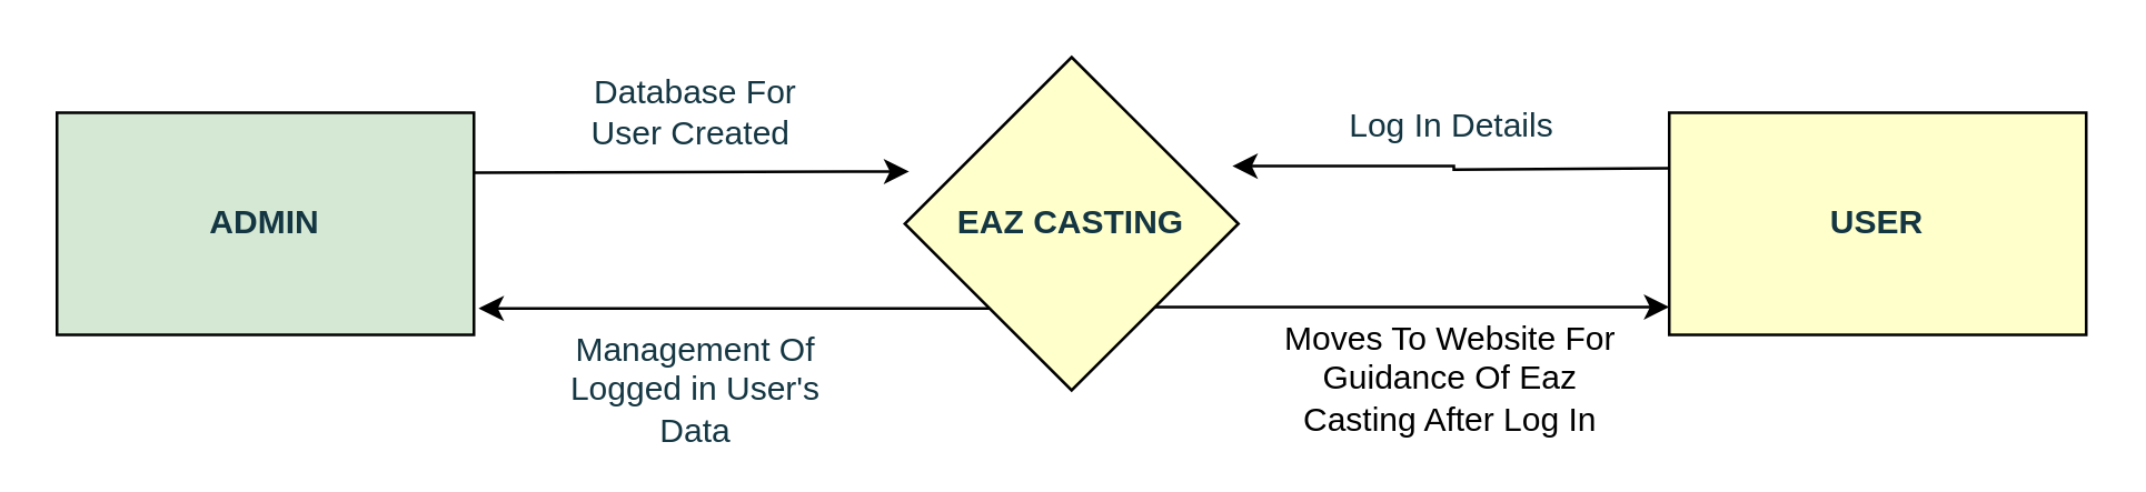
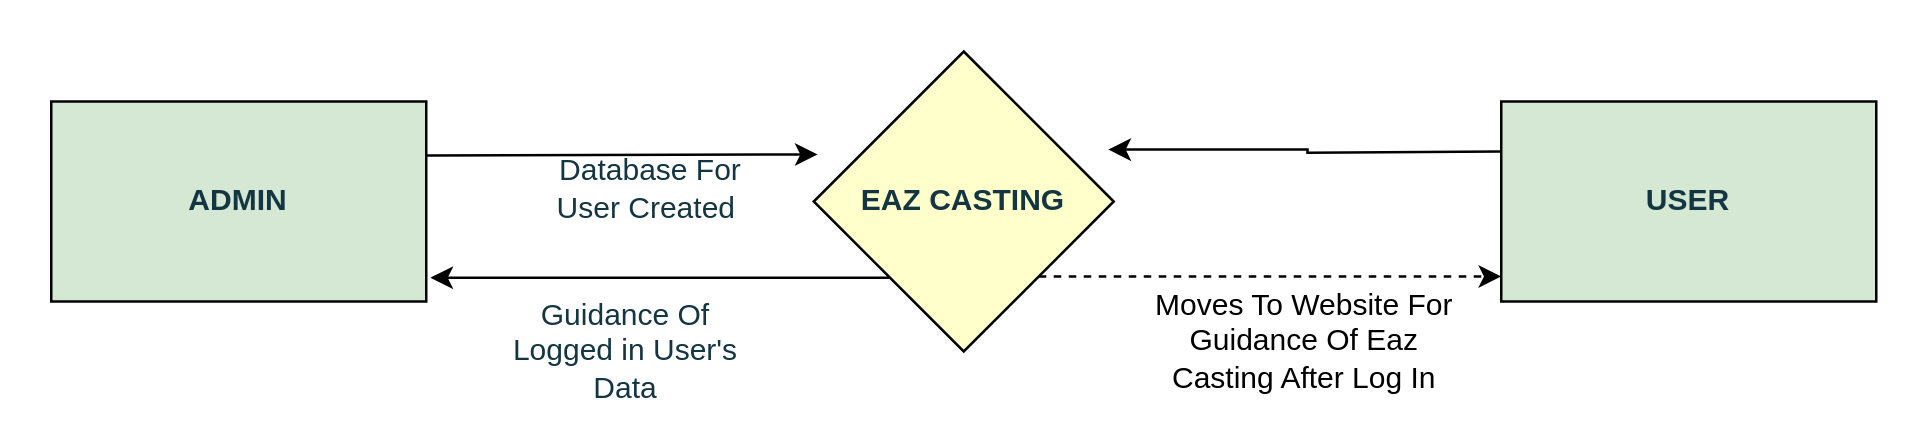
  <mxCell id="0" />
  <mxCell id="1" parent="0" />
- <mxCell id="2" value="" style="edgeStyle=orthogonalEdgeStyle;rounded=0;orthogonalLoop=1;jettySize=auto;html=1;labelBackgroundColor=none;strokeColor=#000000;fontColor=default;" edge="1" parent="1" source="3" target="4"><mxGeometry relative="1" as="geometry"><Array as="points"><mxPoint x="500" y="110" /><mxPoint x="500" y="110" /></Array></mxGeometry></mxCell>
+ <mxCell id="2" value="" style="edgeStyle=orthogonalEdgeStyle;rounded=0;orthogonalLoop=1;jettySize=auto;html=1;labelBackgroundColor=none;strokeColor=#000000;fontColor=default;dashed=1;" edge="1" parent="1" source="3" target="4"><mxGeometry relative="1" as="geometry"><Array as="points"><mxPoint x="500" y="110" /><mxPoint x="500" y="110" /></Array></mxGeometry></mxCell>
  <mxCell id="3" value="&lt;b&gt;EAZ CASTING&lt;/b&gt;" style="rhombus;whiteSpace=wrap;html=1;aspect=fixed;labelBackgroundColor=none;fillColor=#FFFFCC;strokeColor=#000000;fontColor=#143642;" vertex="1" parent="1"><mxGeometry x="325" y="20" width="120" height="120" as="geometry" /></mxCell>
- <mxCell id="4" value="&lt;b&gt;USER&lt;/b&gt;" style="whiteSpace=wrap;html=1;rounded=0;labelBackgroundColor=none;fillColor=#FFFFCC;strokeColor=#000000;fontColor=#143642;" vertex="1" parent="1"><mxGeometry x="600" y="40" width="150" height="80" as="geometry" /></mxCell>
+ <mxCell id="4" value="&lt;b&gt;USER&lt;/b&gt;" style="whiteSpace=wrap;html=1;rounded=0;labelBackgroundColor=none;fillColor=#d5e8d4;strokeColor=#000000;fontColor=#143642;" vertex="1" parent="1"><mxGeometry x="600" y="40" width="150" height="80" as="geometry" /></mxCell>
  <mxCell id="5" value="" style="edgeStyle=orthogonalEdgeStyle;rounded=0;orthogonalLoop=1;jettySize=auto;html=1;entryX=1.011;entryY=0.881;entryDx=0;entryDy=0;entryPerimeter=0;labelBackgroundColor=none;strokeColor=#000000;fontColor=default;" edge="1" parent="1" source="3" target="6"><mxGeometry relative="1" as="geometry"><mxPoint x="290" y="180" as="sourcePoint" /><mxPoint x="325" y="100" as="targetPoint" /><Array as="points"><mxPoint x="290" y="110" /></Array></mxGeometry></mxCell>
  <mxCell id="6" value="&lt;b&gt;ADMIN&lt;/b&gt;" style="whiteSpace=wrap;html=1;rounded=0;labelBackgroundColor=none;fillColor=#d5e8d4;strokeColor=#000000;fontColor=#143642;" vertex="1" parent="1"><mxGeometry x="20" y="40" width="150" height="80" as="geometry" /></mxCell>
  <mxCell id="7" value="" style="endArrow=classic;html=1;rounded=0;exitX=0.999;exitY=0.27;exitDx=0;exitDy=0;exitPerimeter=0;entryX=0.013;entryY=0.343;entryDx=0;entryDy=0;entryPerimeter=0;labelBackgroundColor=none;strokeColor=#000000;fontColor=default;" edge="1" parent="1" source="6" target="3"><mxGeometry width="50" height="50" relative="1" as="geometry"><mxPoint x="180" y="60" as="sourcePoint" /><mxPoint x="332.54" y="62.68" as="targetPoint" /></mxGeometry></mxCell>
  <mxCell id="8" value="" style="edgeStyle=orthogonalEdgeStyle;rounded=0;orthogonalLoop=1;jettySize=auto;html=1;entryX=0.982;entryY=0.327;entryDx=0;entryDy=0;entryPerimeter=0;labelBackgroundColor=none;strokeColor=#000000;fontColor=default;" edge="1" parent="1" target="3"><mxGeometry relative="1" as="geometry"><mxPoint x="600" y="60" as="sourcePoint" /><mxPoint x="450" y="60" as="targetPoint" /><Array as="points" /></mxGeometry></mxCell>
- <mxCell id="9" value="Log In Details" style="text;html=1;strokeColor=none;fillColor=none;align=center;verticalAlign=middle;whiteSpace=wrap;rounded=0;labelBackgroundColor=none;fontColor=#143642;" vertex="1" parent="1"><mxGeometry x="481.5" y="30" width="80" height="30" as="geometry" /></mxCell>
- <mxCell id="10" value="Database For User Created&amp;nbsp;" style="text;html=1;strokeColor=none;fillColor=none;align=center;verticalAlign=middle;whiteSpace=wrap;rounded=0;labelBackgroundColor=none;fontColor=#143642;" vertex="1" parent="1"><mxGeometry x="200" y="25" width="100" height="30" as="geometry" /></mxCell>
- <mxCell id="11" value="Management Of Logged in User's Data" style="text;html=1;strokeColor=none;fillColor=none;align=center;verticalAlign=middle;whiteSpace=wrap;rounded=0;labelBackgroundColor=none;fontColor=#143642;" vertex="1" parent="1"><mxGeometry x="200" y="125" width="100" height="30" as="geometry" /></mxCell>
+ <mxCell id="10" value="Database For User Created&amp;nbsp;" style="text;html=1;strokeColor=none;fillColor=none;align=center;verticalAlign=middle;whiteSpace=wrap;rounded=0;labelBackgroundColor=none;fontColor=#143642;" vertex="1" parent="1"><mxGeometry x="210" y="60" width="100" height="30" as="geometry" /></mxCell>
+ <mxCell id="11" value="Guidance Of Logged in User's Data" style="text;html=1;strokeColor=none;fillColor=none;align=center;verticalAlign=middle;whiteSpace=wrap;rounded=0;labelBackgroundColor=none;fontColor=#143642;" vertex="1" parent="1"><mxGeometry x="200" y="125" width="100" height="30" as="geometry" /></mxCell>
  <mxCell id="12" value="Moves To Website For Guidance Of Eaz Casting After Log In" style="text;html=1;align=center;verticalAlign=middle;whiteSpace=wrap;rounded=0;labelBackgroundColor=none;" vertex="1" parent="1"><mxGeometry x="454" y="121" width="135" height="30" as="geometry" /></mxCell>
